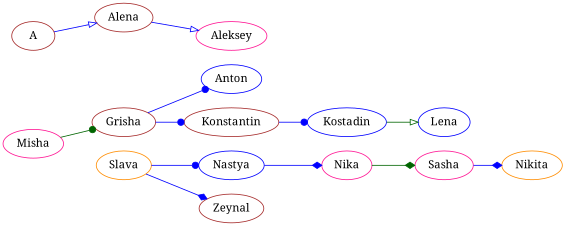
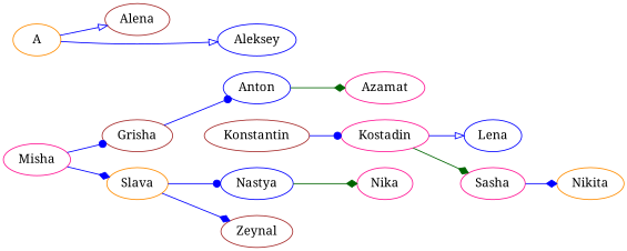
  digraph {
    fontname="Noto Serif"
    rankdir=LR
    node [color=deeppink fontname="Noto Serif"]
    edge [arrowhead=diamond color=blue fontname="Noto Serif"]
    Grisha [color=brown]
    Misha
    Slava [color=darkorange]
    Anton [color=blue]
    Konstantin [color=brown]
    Nastya [color=blue]
    Zeynal [color=brown]
-   Kostadin [color=blue]
-   A [color=brown]
+   Azamat
+   Kostadin
+   A [color=darkorange]
    Alena [color=brown]
-   Aleksey
+   Aleksey [color=blue]
    Lena [color=blue]
    Nika
    Sasha
    Nikita [color=darkorange]
    Grisha -> Anton [arrowhead=dot]
-   Grisha -> Konstantin [arrowhead=dot]
-   Misha -> Grisha [arrowhead=dot color=darkgreen]
+   Misha -> Grisha [arrowhead=dot]
+   Misha -> Slava
    Slava -> Nastya [arrowhead=dot]
    Slava -> Zeynal
+   Anton -> Azamat [color=darkgreen]
    Konstantin -> Kostadin [arrowhead=dot]
-   Nastya -> Nika
-   Kostadin -> Lena [arrowhead=onormal color=darkgreen]
+   Nastya -> Nika [color=darkgreen]
+   Kostadin -> Lena [arrowhead=onormal]
    A -> Alena [arrowhead=onormal]
-   Alena -> Aleksey [arrowhead=onormal]
-   Nika -> Sasha [color=darkgreen]
+   A -> Aleksey [arrowhead=onormal]
+   Kostadin -> Sasha [color=darkgreen]
    Sasha -> Nikita
  }
